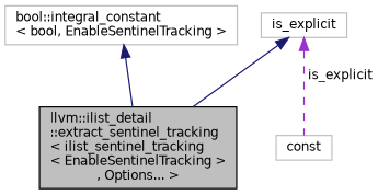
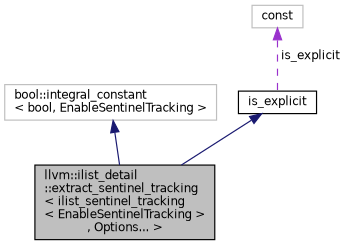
  digraph {
    node [color=black fontname=Helvetica fontsize=10 shape=record]
    edge [color=midnightblue dir=back fontname=Helvetica fontsize=10 labelfontname=Helvetica labelfontsize=10 style=solid]
    n1 [fillcolor=grey75 fontcolor=black height=0.2 label="llvm::ilist_detail\l::extract_sentinel_tracking\l\< ilist_sentinel_tracking\l\< EnableSentinelTracking \>\l, Options... \>" style=filled width=0.4]
    n2 [color=grey75 height=0.2 label="bool::integral_constant\l\< bool, EnableSentinelTracking \>" width=0.4]
-   n3 [color=grey75 height=0.2 label=is_explicit width=0.4]
+   n3 [height=0.2 label=is_explicit width=0.4]
    n4 [color=grey75 height=0.2 label=const width=0.4]
    n2 -> n1
    n3 -> n1
-   n3 -> n4 [color=darkorchid3 label=" is_explicit" style=dashed]
+   n4 -> n3 [color=darkorchid3 label=" is_explicit" style=dashed]
  }
